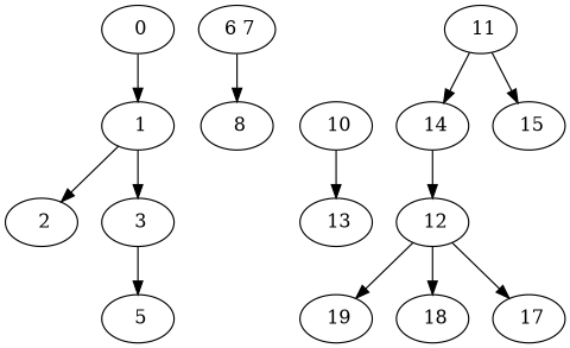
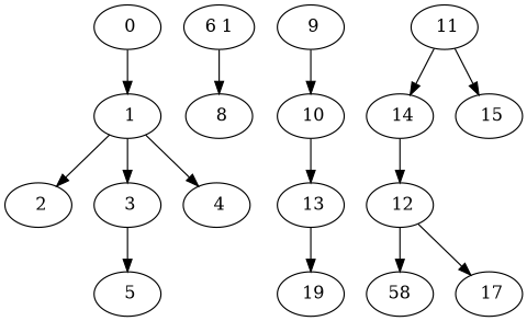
  digraph {
    " 0"
    " 1"
    " 2"
    " 3"
+   " 4"
    " 5"
-   " 6 7"
+   " 6 7" [label="6 1"]
    " 8"
+   " 9"
    " 10"
    " 13"
    " 11"
    " 14"
    " 15"
    " 12"
-   " 18"
+   " 18" [label=58]
    " 19"
    " 17"
    " 0" -> " 1"
    " 1" -> " 2"
    " 1" -> " 3"
+   " 1" -> " 4"
    " 3" -> " 5"
    " 6 7" -> " 8"
+   " 9" -> " 10"
    " 10" -> " 13"
    " 11" -> " 14"
    " 11" -> " 15"
    " 14" -> " 12"
    " 12" -> " 18"
-   " 12" -> " 19"
+   " 13" -> " 19"
    " 12" -> " 17"
  }
